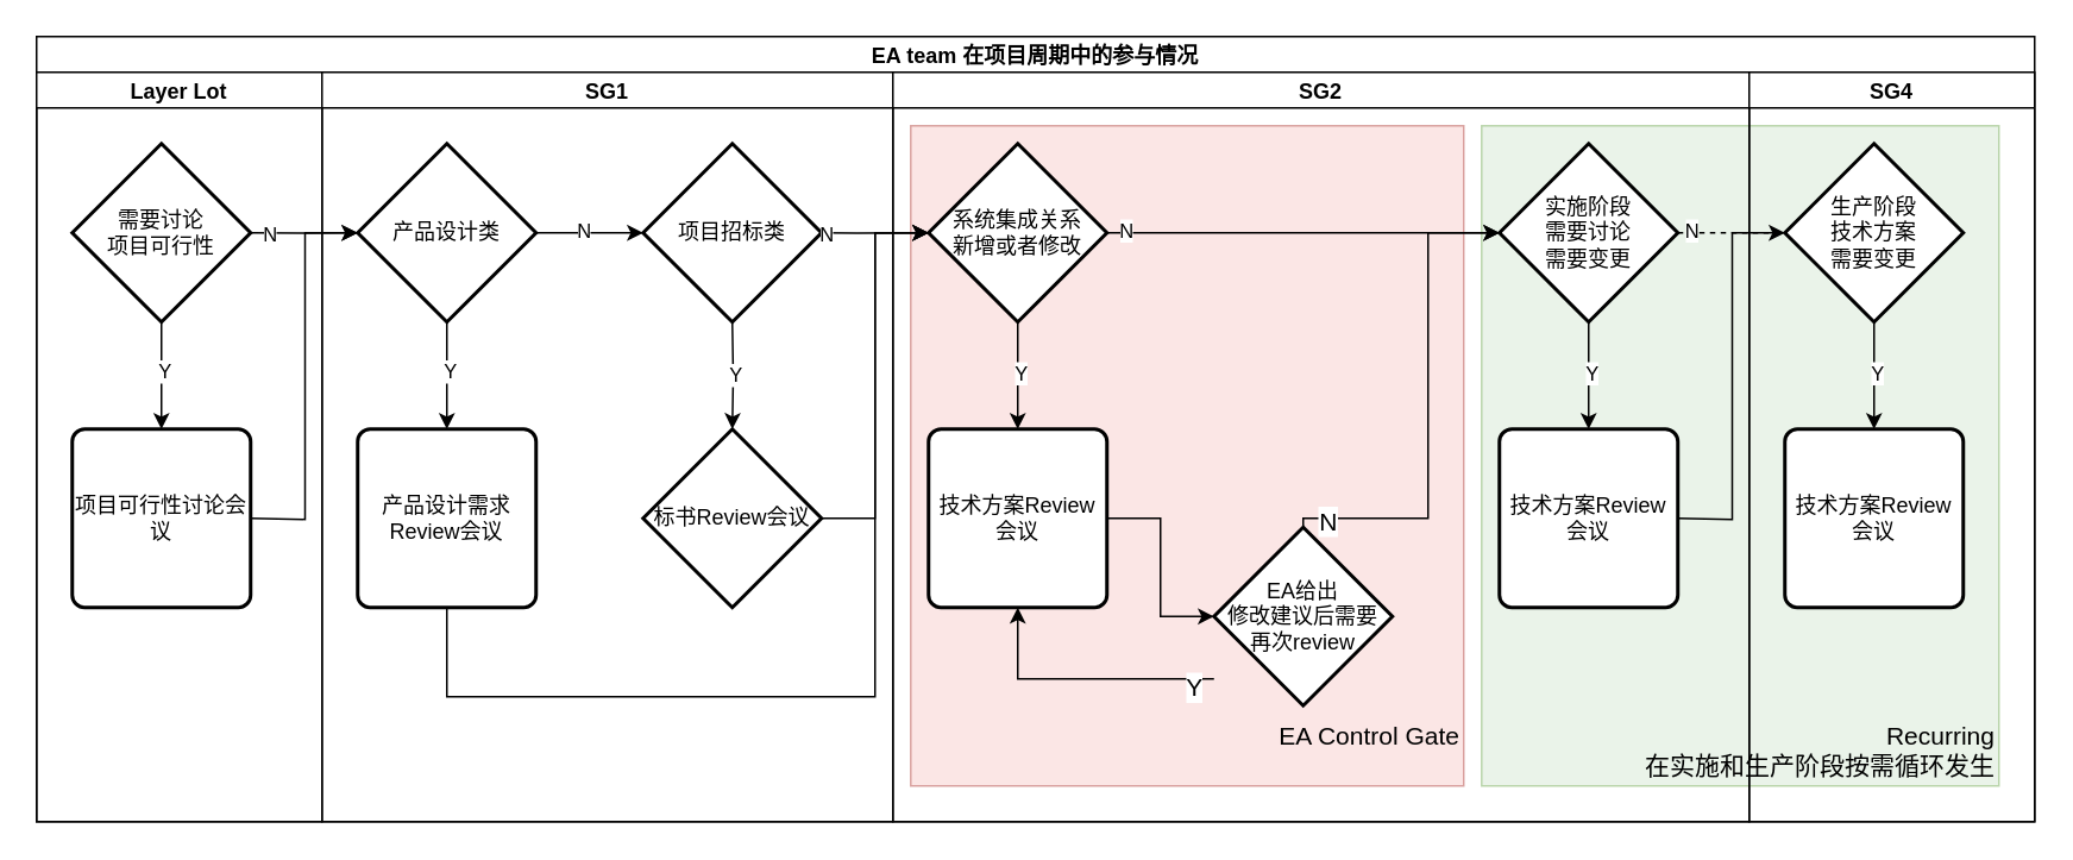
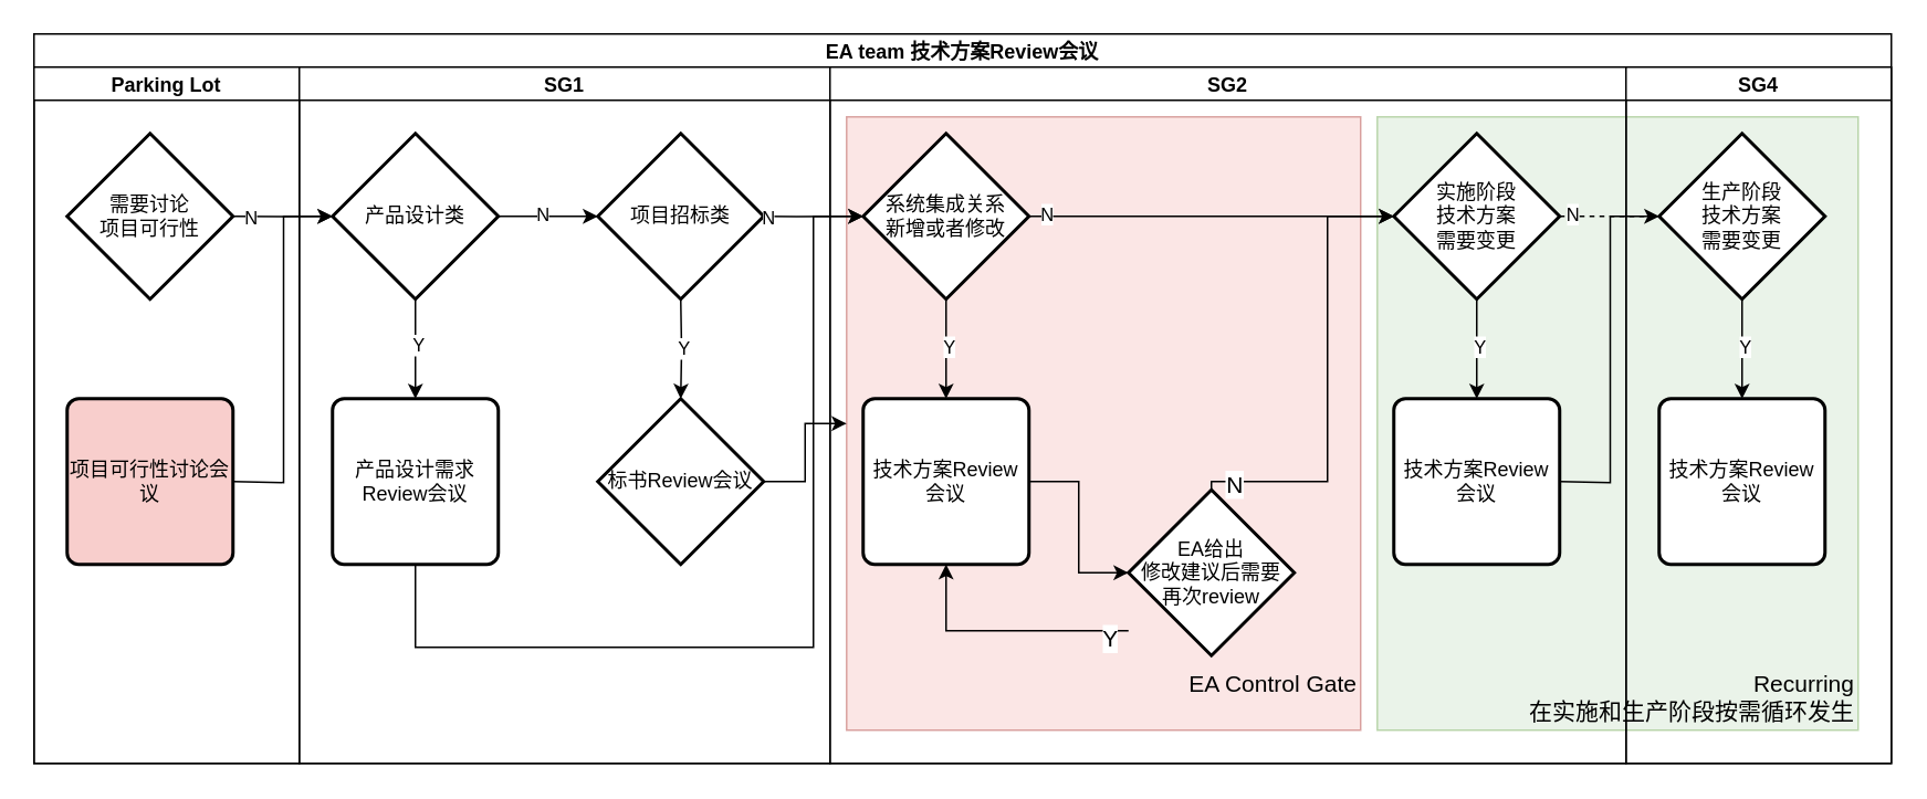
  <mxCell id="0" />
  <mxCell id="1" value="Untitled Layer" style="" parent="0" />
  <mxCell id="2" value="&lt;font style=&quot;font-size: 14px&quot;&gt;Recurring&lt;br&gt;在实施和生产阶段按需循环发生&lt;br&gt;&lt;/font&gt;" style="rounded=0;whiteSpace=wrap;html=1;fillColor=#d5e8d4;strokeColor=#82b366;verticalAlign=bottom;align=right;opacity=50;" parent="1" vertex="1"><mxGeometry x="830" y="70" width="290" height="370" as="geometry" /></mxCell>
  <mxCell id="3" value="&lt;font style=&quot;font-size: 14px&quot;&gt;EA Control Gate&lt;br&gt;&lt;br&gt;&lt;/font&gt;" style="rounded=0;whiteSpace=wrap;html=1;fillColor=#f8cecc;strokeColor=#b85450;verticalAlign=bottom;align=right;opacity=50;" parent="1" vertex="1"><mxGeometry x="510" y="70" width="310" height="370" as="geometry" /></mxCell>
- <mxCell id="4" value="EA team 在项目周期中的参与情况" style="swimlane;childLayout=stackLayout;resizeParent=1;resizeParentMax=0;startSize=20;" parent="1" vertex="1"><mxGeometry x="20" y="20" width="1120" height="440" as="geometry"><mxRectangle x="310" y="60" width="60" height="20" as="alternateBounds" /></mxGeometry></mxCell>
- <mxCell id="5" value="Layer Lot" style="swimlane;startSize=20;" parent="4" vertex="1"><mxGeometry y="20" width="160" height="420" as="geometry"><mxRectangle y="20" width="30" height="460" as="alternateBounds" /></mxGeometry></mxCell>
+ <mxCell id="4" value="EA team 技术方案Review会议" style="swimlane;childLayout=stackLayout;resizeParent=1;resizeParentMax=0;startSize=20;" parent="1" vertex="1"><mxGeometry x="20" y="20" width="1120" height="440" as="geometry"><mxRectangle x="310" y="60" width="60" height="20" as="alternateBounds" /></mxGeometry></mxCell>
+ <mxCell id="5" value="Parking Lot" style="swimlane;startSize=20;" parent="4" vertex="1"><mxGeometry y="20" width="160" height="420" as="geometry"><mxRectangle y="20" width="30" height="460" as="alternateBounds" /></mxGeometry></mxCell>
  <mxCell id="6" value="SG1" style="swimlane;startSize=20;" parent="4" vertex="1"><mxGeometry x="160" y="20" width="320" height="420" as="geometry" /></mxCell>
  <mxCell id="7" value="SG2" style="swimlane;startSize=20;" parent="4" vertex="1"><mxGeometry x="480" y="20" width="480" height="420" as="geometry" /></mxCell>
  <mxCell id="8" value="EA给出&lt;br&gt;修改建议后需要&lt;br&gt;再次review" style="strokeWidth=2;html=1;shape=mxgraph.flowchart.decision;whiteSpace=wrap;" parent="7" vertex="1"><mxGeometry x="180" y="255" width="100" height="100" as="geometry" /></mxCell>
  <mxCell id="9" value="SG4" style="swimlane;startSize=20;" parent="4" vertex="1"><mxGeometry x="960" y="20" width="160" height="420" as="geometry" /></mxCell>
  <mxCell id="10" parent="0" />
- <mxCell id="11" value="项目可行性讨论会议" style="rounded=1;whiteSpace=wrap;html=1;absoluteArcSize=1;arcSize=14;strokeWidth=2;" parent="10" vertex="1"><mxGeometry x="40" y="240" width="100" height="100" as="geometry" /></mxCell>
+ <mxCell id="11" value="项目可行性讨论会议" style="rounded=1;whiteSpace=wrap;html=1;absoluteArcSize=1;arcSize=14;strokeWidth=2;fillColor=#f8cecc;" parent="10" vertex="1"><mxGeometry x="40" y="240" width="100" height="100" as="geometry" /></mxCell>
  <mxCell id="12" value="需要讨论&lt;br&gt;项目可行性" style="strokeWidth=2;html=1;shape=mxgraph.flowchart.decision;whiteSpace=wrap;" parent="10" vertex="1"><mxGeometry x="40" y="80" width="100" height="100" as="geometry" /></mxCell>
- <mxCell id="13" style="edgeStyle=orthogonalEdgeStyle;rounded=0;orthogonalLoop=1;jettySize=auto;html=1;" parent="10" source="12" target="11" edge="1"><mxGeometry relative="1" as="geometry" /></mxCell>
- <mxCell id="14" value="Y" style="edgeLabel;html=1;align=center;verticalAlign=middle;resizable=0;points=[];" parent="13" vertex="1" connectable="0"><mxGeometry x="-0.1" y="1" relative="1" as="geometry"><mxPoint as="offset" /></mxGeometry></mxCell>
  <mxCell id="15" value="产品设计需求Review会议" style="rounded=1;whiteSpace=wrap;html=1;absoluteArcSize=1;arcSize=14;strokeWidth=2;" parent="10" vertex="1"><mxGeometry x="200" y="240" width="100" height="100" as="geometry" /></mxCell>
  <mxCell id="16" value="项目招标类" style="strokeWidth=2;html=1;shape=mxgraph.flowchart.decision;whiteSpace=wrap;" parent="10" vertex="1"><mxGeometry x="360" y="80" width="100" height="100" as="geometry" /></mxCell>
  <mxCell id="17" value="技术方案Review会议" style="rounded=1;whiteSpace=wrap;html=1;absoluteArcSize=1;arcSize=14;strokeWidth=2;" parent="10" vertex="1"><mxGeometry x="840" y="240" width="100" height="100" as="geometry" /></mxCell>
  <mxCell id="18" value="技术方案Review会议" style="rounded=1;whiteSpace=wrap;html=1;absoluteArcSize=1;arcSize=14;strokeWidth=2;" parent="10" vertex="1"><mxGeometry x="1000" y="240" width="100" height="100" as="geometry" /></mxCell>
  <mxCell id="19" style="edgeStyle=orthogonalEdgeStyle;rounded=0;orthogonalLoop=1;jettySize=auto;html=1;" parent="10" source="23" edge="1"><mxGeometry relative="1" as="geometry"><mxPoint x="360" y="130" as="targetPoint" /></mxGeometry></mxCell>
  <mxCell id="20" value="N" style="edgeLabel;html=1;align=center;verticalAlign=middle;resizable=0;points=[];" parent="19" vertex="1" connectable="0"><mxGeometry x="-0.133" y="2" relative="1" as="geometry"><mxPoint as="offset" /></mxGeometry></mxCell>
  <mxCell id="21" style="edgeStyle=orthogonalEdgeStyle;rounded=0;orthogonalLoop=1;jettySize=auto;html=1;" parent="10" source="23" edge="1"><mxGeometry relative="1" as="geometry"><mxPoint x="250" y="240" as="targetPoint" /></mxGeometry></mxCell>
  <mxCell id="22" value="Y" style="edgeLabel;html=1;align=center;verticalAlign=middle;resizable=0;points=[];" parent="21" vertex="1" connectable="0"><mxGeometry x="-0.1" y="1" relative="1" as="geometry"><mxPoint as="offset" /></mxGeometry></mxCell>
  <mxCell id="23" value="产品设计类" style="strokeWidth=2;html=1;shape=mxgraph.flowchart.decision;whiteSpace=wrap;" parent="10" vertex="1"><mxGeometry x="200" y="80" width="100" height="100" as="geometry" /></mxCell>
  <mxCell id="24" style="edgeStyle=orthogonalEdgeStyle;rounded=0;orthogonalLoop=1;jettySize=auto;html=1;entryX=0;entryY=0.5;entryDx=0;entryDy=0;entryPerimeter=0;" parent="10" target="35" edge="1"><mxGeometry relative="1" as="geometry"><mxPoint x="460" y="130.077" as="sourcePoint" /><mxPoint x="170" y="400" as="targetPoint" /><Array as="points"><mxPoint x="480" y="130" /><mxPoint x="480" y="130" /></Array></mxGeometry></mxCell>
  <mxCell id="25" value="N" style="edgeLabel;html=1;align=center;verticalAlign=middle;resizable=0;points=[];" parent="24" vertex="1" connectable="0"><mxGeometry x="-0.891" relative="1" as="geometry"><mxPoint as="offset" /></mxGeometry></mxCell>
  <mxCell id="26" style="edgeStyle=orthogonalEdgeStyle;rounded=0;orthogonalLoop=1;jettySize=auto;html=1;" parent="10" target="30" edge="1"><mxGeometry relative="1" as="geometry"><mxPoint x="410" y="180" as="sourcePoint" /></mxGeometry></mxCell>
  <mxCell id="27" value="Y" style="edgeLabel;html=1;align=center;verticalAlign=middle;resizable=0;points=[];" parent="26" vertex="1" connectable="0"><mxGeometry y="1" relative="1" as="geometry"><mxPoint as="offset" /></mxGeometry></mxCell>
  <mxCell id="28" style="edgeStyle=orthogonalEdgeStyle;rounded=0;orthogonalLoop=1;jettySize=auto;html=1;" parent="10" source="15" target="35" edge="1"><mxGeometry relative="1" as="geometry"><mxPoint x="250.077" y="340" as="sourcePoint" /><Array as="points"><mxPoint x="250" y="390" /><mxPoint x="490" y="390" /><mxPoint x="490" y="130" /></Array></mxGeometry></mxCell>
- <mxCell id="29" style="edgeStyle=orthogonalEdgeStyle;rounded=0;orthogonalLoop=1;jettySize=auto;html=1;entryX=0;entryY=0.5;entryDx=0;entryDy=0;entryPerimeter=0;" parent="10" source="30" target="35" edge="1"><mxGeometry relative="1" as="geometry" /></mxCell>
+ <mxCell id="29" style="edgeStyle=orthogonalEdgeStyle;rounded=0;orthogonalLoop=1;jettySize=auto;html=1;" parent="10" source="30" target="3" edge="1"><mxGeometry relative="1" as="geometry" /></mxCell>
  <mxCell id="30" value="标书Review会议" style="rhombus;whiteSpace=wrap;html=1;absoluteArcSize=1;arcSize=14;strokeWidth=2;" parent="10" vertex="1"><mxGeometry x="360" y="240" width="100" height="100" as="geometry" /></mxCell>
  <mxCell id="31" style="edgeStyle=orthogonalEdgeStyle;rounded=0;orthogonalLoop=1;jettySize=auto;html=1;" parent="10" source="35" target="37" edge="1"><mxGeometry relative="1" as="geometry" /></mxCell>
  <mxCell id="32" value="Y" style="edgeLabel;html=1;align=center;verticalAlign=middle;resizable=0;points=[];" parent="31" vertex="1" connectable="0"><mxGeometry x="-0.067" y="1" relative="1" as="geometry"><mxPoint as="offset" /></mxGeometry></mxCell>
  <mxCell id="33" style="edgeStyle=orthogonalEdgeStyle;rounded=0;orthogonalLoop=1;jettySize=auto;html=1;entryX=0;entryY=0.5;entryDx=0;entryDy=0;entryPerimeter=0;" parent="10" source="35" target="42" edge="1"><mxGeometry relative="1" as="geometry"><Array as="points"><mxPoint x="730" y="130" /><mxPoint x="730" y="130" /></Array></mxGeometry></mxCell>
  <mxCell id="34" value="N" style="edgeLabel;html=1;align=center;verticalAlign=middle;resizable=0;points=[];" parent="33" vertex="1" connectable="0"><mxGeometry x="-0.913" y="2" relative="1" as="geometry"><mxPoint as="offset" /></mxGeometry></mxCell>
  <mxCell id="35" value="系统集成关系&lt;br&gt;新增或者修改" style="strokeWidth=2;html=1;shape=mxgraph.flowchart.decision;whiteSpace=wrap;" parent="10" vertex="1"><mxGeometry x="520" y="80" width="100" height="100" as="geometry" /></mxCell>
  <mxCell id="36" style="edgeStyle=orthogonalEdgeStyle;rounded=0;orthogonalLoop=1;jettySize=auto;html=1;" parent="10" source="37" target="8" edge="1"><mxGeometry relative="1" as="geometry"><mxPoint x="690" y="290" as="targetPoint" /></mxGeometry></mxCell>
  <mxCell id="37" value="技术方案Review会议" style="rounded=1;whiteSpace=wrap;html=1;absoluteArcSize=1;arcSize=14;strokeWidth=2;" parent="10" vertex="1"><mxGeometry x="520" y="240" width="100" height="100" as="geometry" /></mxCell>
  <mxCell id="38" style="edgeStyle=orthogonalEdgeStyle;rounded=0;orthogonalLoop=1;jettySize=auto;html=1;" parent="10" source="42" edge="1"><mxGeometry relative="1" as="geometry"><mxPoint x="890" y="240" as="targetPoint" /></mxGeometry></mxCell>
  <mxCell id="39" value="Y" style="edgeLabel;html=1;align=center;verticalAlign=middle;resizable=0;points=[];" parent="38" vertex="1" connectable="0"><mxGeometry x="-0.067" y="1" relative="1" as="geometry"><mxPoint as="offset" /></mxGeometry></mxCell>
  <mxCell id="40" style="edgeStyle=orthogonalEdgeStyle;rounded=0;orthogonalLoop=1;jettySize=auto;html=1;entryX=0;entryY=0.5;entryDx=0;entryDy=0;entryPerimeter=0;dashed=1;" parent="10" source="42" target="46" edge="1"><mxGeometry relative="1" as="geometry"><Array as="points"><mxPoint x="1040" y="130" /><mxPoint x="1040" y="130" /></Array></mxGeometry></mxCell>
  <mxCell id="41" value="N" style="edgeLabel;html=1;align=center;verticalAlign=middle;resizable=0;points=[];" parent="40" vertex="1" connectable="0"><mxGeometry x="-0.906" y="2" relative="1" as="geometry"><mxPoint as="offset" /></mxGeometry></mxCell>
- <mxCell id="42" value="实施阶段&lt;br&gt;需要讨论&lt;br&gt;需要变更" style="strokeWidth=2;html=1;shape=mxgraph.flowchart.decision;whiteSpace=wrap;" parent="10" vertex="1"><mxGeometry x="840" y="80" width="100" height="100" as="geometry" /></mxCell>
+ <mxCell id="42" value="实施阶段&lt;br&gt;技术方案&lt;br&gt;需要变更" style="strokeWidth=2;html=1;shape=mxgraph.flowchart.decision;whiteSpace=wrap;" parent="10" vertex="1"><mxGeometry x="840" y="80" width="100" height="100" as="geometry" /></mxCell>
  <mxCell id="43" style="edgeStyle=orthogonalEdgeStyle;rounded=0;orthogonalLoop=1;jettySize=auto;html=1;entryX=0;entryY=0.5;entryDx=0;entryDy=0;entryPerimeter=0;" parent="10" target="46" edge="1"><mxGeometry relative="1" as="geometry"><mxPoint x="940" y="290.077" as="sourcePoint" /></mxGeometry></mxCell>
  <mxCell id="44" style="edgeStyle=orthogonalEdgeStyle;rounded=0;orthogonalLoop=1;jettySize=auto;html=1;" parent="10" source="46" edge="1"><mxGeometry relative="1" as="geometry"><mxPoint x="1050" y="240" as="targetPoint" /></mxGeometry></mxCell>
  <mxCell id="45" value="Y" style="edgeLabel;html=1;align=center;verticalAlign=middle;resizable=0;points=[];" parent="44" vertex="1" connectable="0"><mxGeometry x="-0.067" y="1" relative="1" as="geometry"><mxPoint as="offset" /></mxGeometry></mxCell>
  <mxCell id="46" value="生产阶段&lt;br&gt;技术方案&lt;br&gt;需要变更" style="strokeWidth=2;html=1;shape=mxgraph.flowchart.decision;whiteSpace=wrap;" parent="10" vertex="1"><mxGeometry x="1000" y="80" width="100" height="100" as="geometry" /></mxCell>
  <mxCell id="47" style="edgeStyle=orthogonalEdgeStyle;rounded=0;orthogonalLoop=1;jettySize=auto;html=1;entryX=0;entryY=0.5;entryDx=0;entryDy=0;entryPerimeter=0;" parent="10" target="23" edge="1"><mxGeometry relative="1" as="geometry"><mxPoint x="140" y="130.077" as="sourcePoint" /><Array as="points"><mxPoint x="170" y="130" /><mxPoint x="170" y="130" /></Array></mxGeometry></mxCell>
  <mxCell id="48" value="N" style="edgeLabel;html=1;align=center;verticalAlign=middle;resizable=0;points=[];" parent="47" vertex="1" connectable="0"><mxGeometry x="-0.906" y="2" relative="1" as="geometry"><mxPoint x="7" y="2" as="offset" /></mxGeometry></mxCell>
  <mxCell id="49" style="edgeStyle=orthogonalEdgeStyle;rounded=0;orthogonalLoop=1;jettySize=auto;html=1;entryX=0;entryY=0.5;entryDx=0;entryDy=0;entryPerimeter=0;" parent="10" target="23" edge="1"><mxGeometry relative="1" as="geometry"><mxPoint x="140" y="290.077" as="sourcePoint" /></mxGeometry></mxCell>
  <mxCell id="50" style="edgeStyle=orthogonalEdgeStyle;rounded=0;orthogonalLoop=1;jettySize=auto;html=1;fontSize=14;" parent="10" source="8" target="42" edge="1"><mxGeometry relative="1" as="geometry"><Array as="points"><mxPoint x="800" y="290" /><mxPoint x="800" y="130" /></Array></mxGeometry></mxCell>
  <mxCell id="51" value="N" style="edgeLabel;html=1;align=center;verticalAlign=middle;resizable=0;points=[];fontSize=14;" parent="50" vertex="1" connectable="0"><mxGeometry x="-0.871" y="-1" relative="1" as="geometry"><mxPoint as="offset" /></mxGeometry></mxCell>
  <mxCell id="52" style="edgeStyle=orthogonalEdgeStyle;rounded=0;orthogonalLoop=1;jettySize=auto;html=1;fontSize=14;" parent="10" source="8" target="37" edge="1"><mxGeometry relative="1" as="geometry"><Array as="points"><mxPoint x="730" y="380" /><mxPoint x="570" y="380" /></Array></mxGeometry></mxCell>
  <mxCell id="53" value="Y" style="edgeLabel;html=1;align=center;verticalAlign=middle;resizable=0;points=[];fontSize=14;" parent="52" vertex="1" connectable="0"><mxGeometry x="-0.844" y="4" relative="1" as="geometry"><mxPoint as="offset" /></mxGeometry></mxCell>
